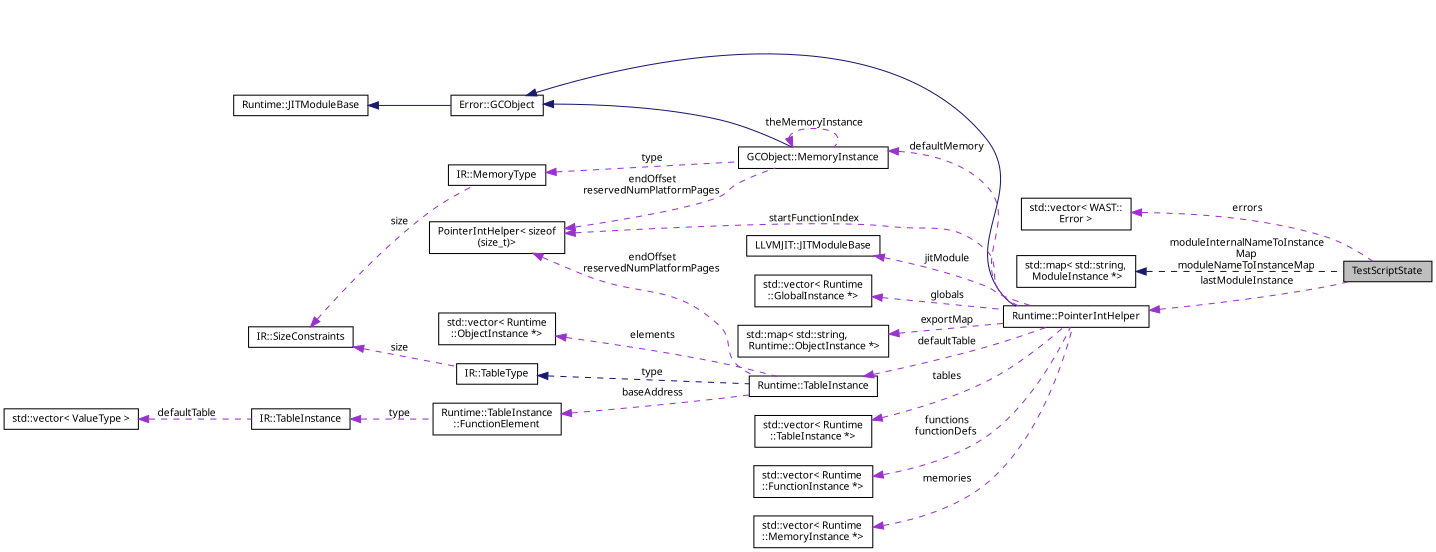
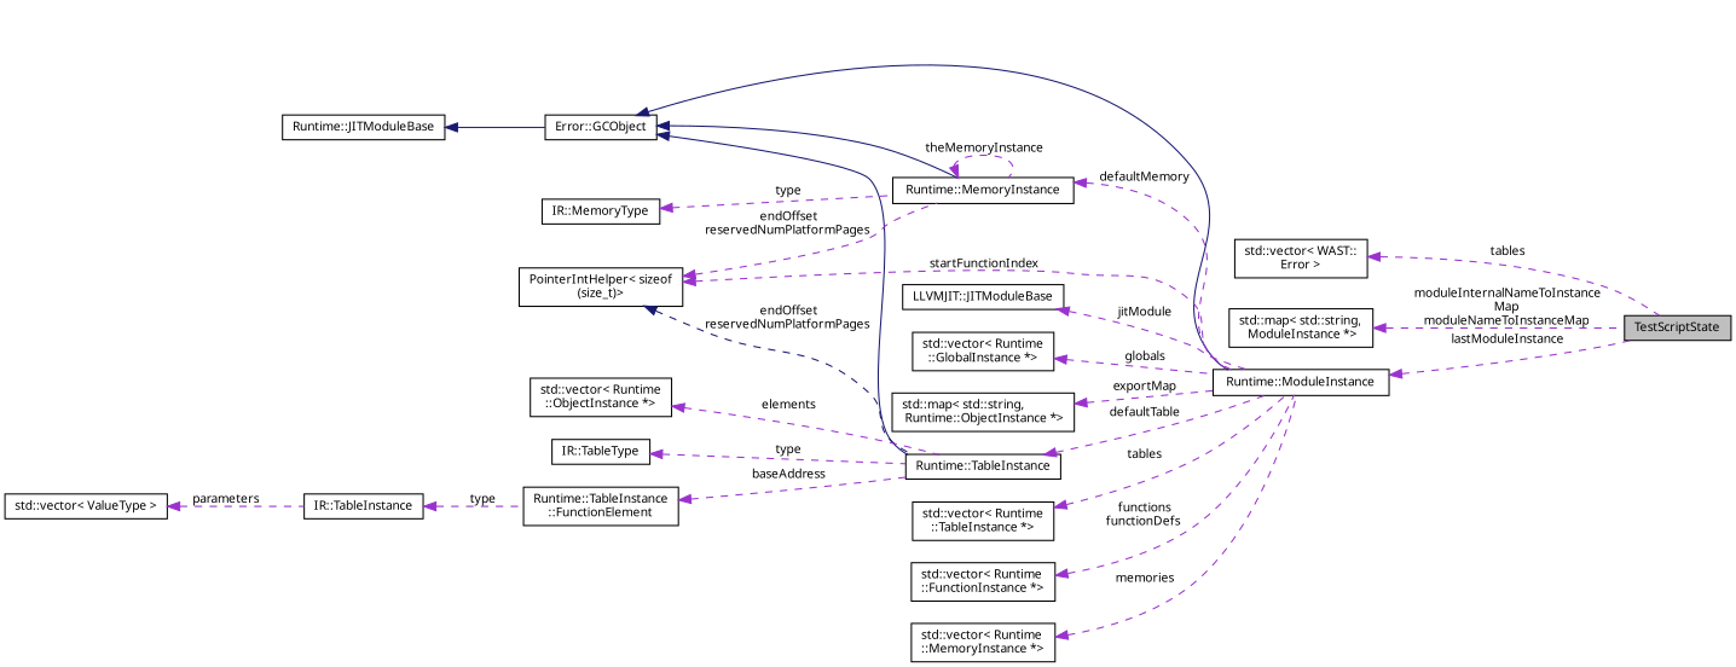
  digraph {
    fontname="Noto Sans"
    rankdir=LR
    node [color=black fillcolor=white fontname="Noto Sans" fontsize=10 shape=record style=filled]
    edge [color=darkorchid3 dir=back fontname="Noto Sans" fontsize=10 labelfontname=Helvetica labelfontsize=10 style=dashed]
    n1 [fillcolor=grey75 fontcolor=black height=0.2 label=TestScriptState width=0.4]
    n2 [height=0.2 label="std::vector\< WAST::\lError \>" width=0.4]
    n3 [height=0.2 label="std::map\< std::string,\l ModuleInstance *\>" width=0.4]
-   n4 [height=0.2 label="Runtime::PointerIntHelper" width=0.4]
+   n4 [height=0.2 label="Runtime::ModuleInstance" width=0.4]
    n5 [height=0.2 label="Error::GCObject" width=0.4]
-   n6 [height=0.2 label="GCObject::MemoryInstance" width=0.4]
+   n6 [height=0.2 label="Runtime::MemoryInstance" width=0.4]
    n7 [height=0.2 label="Runtime::TableInstance" width=0.4]
    n8 [height=0.2 label="Runtime::JITModuleBase" width=0.4]
    n9 [height=0.2 label="LLVMJIT::JITModuleBase" width=0.4]
    n10 [height=0.2 label="std::vector\< Runtime\l::GlobalInstance *\>" width=0.4]
    n11 [height=0.2 label="std::map\< std::string,\l Runtime::ObjectInstance *\>" width=0.4]
    n12 [height=0.2 label="PointerIntHelper\< sizeof\l(size_t)\>" width=0.4]
    n13 [height=0.2 label="IR::MemoryType" width=0.4]
-   n14 [height=0.2 label="IR::SizeConstraints" width=0.4]
    n15 [height=0.2 label="IR::TableType" width=0.4]
    n16 [height=0.2 label="std::vector\< Runtime\l::TableInstance *\>" width=0.4]
    n17 [height=0.2 label="std::vector\< Runtime\l::FunctionInstance *\>" width=0.4]
    n18 [height=0.2 label="std::vector\< Runtime\l::ObjectInstance *\>" width=0.4]
    n19 [height=0.2 label="Runtime::TableInstance\l::FunctionElement" width=0.4]
    n20 [height=0.2 label="IR::TableInstance" width=0.4]
    n21 [height=0.2 label="std::vector\< ValueType \>" width=0.4]
    n22 [height=0.2 label="std::vector\< Runtime\l::MemoryInstance *\>" width=0.4]
-   n2 -> n1 [label=" errors"]
-   n3 -> n1 [color=midnightblue label=" moduleInternalNameToInstance\lMap\nmoduleNameToInstanceMap"]
+   n2 -> n1 [label=" tables"]
+   n3 -> n1 [label=" moduleInternalNameToInstance\lMap\nmoduleNameToInstanceMap"]
    n4 -> n1 [label=" lastModuleInstance"]
    n5 -> n4 [color=midnightblue style=solid]
    n5 -> n6 [color=midnightblue style=solid]
+   n5 -> n7 [color=midnightblue style=solid]
    n6 -> n4 [label=" defaultMemory"]
    n6 -> n6 [label=" theMemoryInstance"]
    n7 -> n4 [label=" defaultTable"]
    n8 -> n5 [color=midnightblue style=solid]
    n9 -> n4 [label=" jitModule"]
    n10 -> n4 [label=" globals"]
    n11 -> n4 [label=" exportMap"]
    n12 -> n4 [label=" startFunctionIndex"]
    n12 -> n6 [label=" endOffset\nreservedNumPlatformPages"]
-   n12 -> n7 [label=" endOffset\nreservedNumPlatformPages"]
+   n12 -> n7 [color=midnightblue label=" endOffset\nreservedNumPlatformPages"]
    n13 -> n6 [label=" type"]
-   n14 -> n13 [label=" size"]
-   n14 -> n15 [label=" size"]
-   n15 -> n7 [color=midnightblue label=" type"]
+   n15 -> n7 [label=" type"]
    n16 -> n4 [label=" tables"]
    n17 -> n4 [label=" functions\nfunctionDefs"]
    n18 -> n7 [label=" elements"]
    n19 -> n7 [label=" baseAddress"]
    n20 -> n19 [label=" type"]
-   n21 -> n20 [label=" defaultTable"]
+   n21 -> n20 [label=" parameters"]
    n22 -> n4 [label=" memories"]
  }
